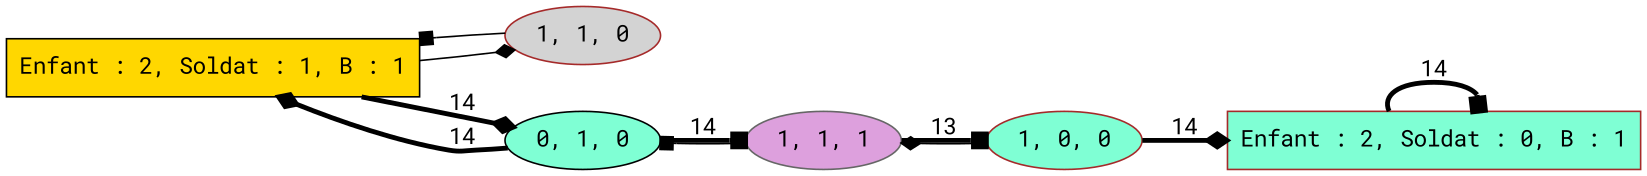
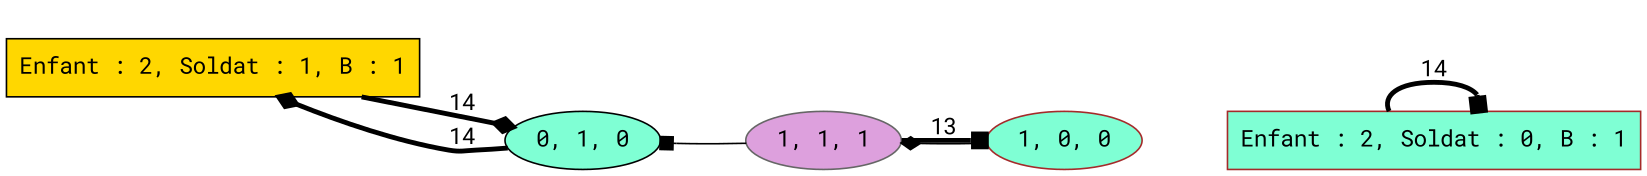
  digraph {
    fontname="Roboto Mono"
    rankdir=LR
    node [color=brown fillcolor=aquamarine fontname="Roboto Mono" style=filled]
    edge [arrowhead=diamond fontname="Roboto Mono" penwidth=3]
    n1 [color=black fillcolor=gold label="Enfant : 2, Soldat : 1, B : 1" shape=box]
-   "1, 1, 0" [fillcolor=lightgrey]
    "0, 1, 0" [color=black]
    "1, 1, 1" [color=gray40 fillcolor=plum]
    n5 [label="Enfant : 2, Soldat : 0, B : 1" shape=box]
    "1, 0, 0"
-   n1 -> "1, 1, 0" [penwidth=""]
    n1 -> "0, 1, 0" [label=14]
-   "1, 1, 0" -> n1 [arrowhead=box penwidth=""]
    "0, 1, 0" -> n1 [label=14]
-   "0, 1, 0" -> "1, 1, 1" [arrowhead=box label=14]
    "1, 1, 1" -> "0, 1, 0" [arrowhead=box penwidth=""]
    "1, 1, 1" -> "1, 0, 0" [arrowhead=box label=13]
    n5 -> n5 [arrowhead=box label=14]
    "1, 0, 0" -> "1, 1, 1" [penwidth=""]
-   "1, 0, 0" -> n5 [label=14]
  }
